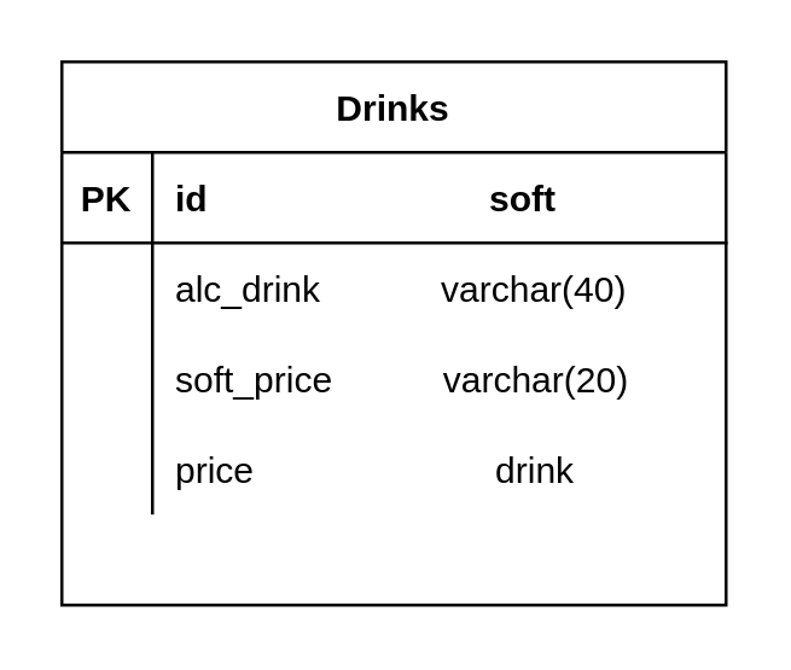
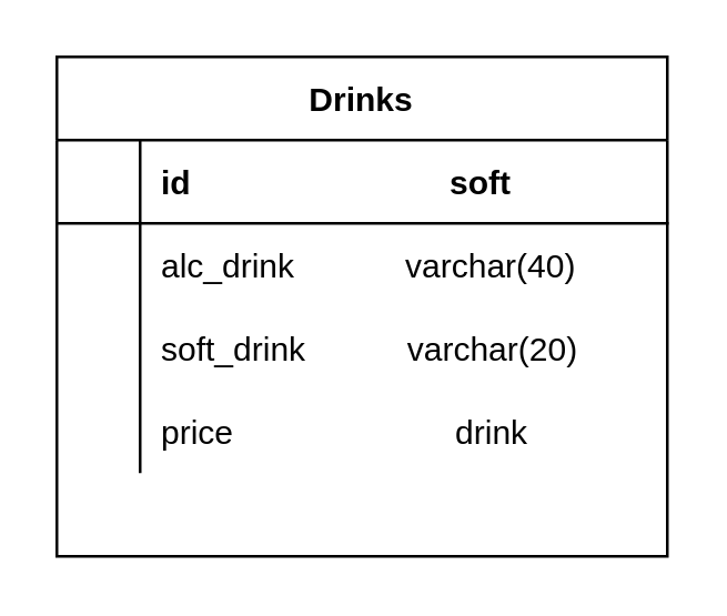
  <mxCell id="0" />
  <mxCell id="1" parent="0" />
  <mxCell id="2" value="Drinks" style="shape=table;startSize=30;container=1;collapsible=1;childLayout=tableLayout;fixedRows=1;rowLines=0;fontStyle=1;align=center;resizeLast=1;" vertex="1" parent="1"><mxGeometry x="20" y="20" width="220" height="180" as="geometry" /></mxCell>
  <mxCell id="3" value="" style="shape=partialRectangle;collapsible=0;dropTarget=0;pointerEvents=0;fillColor=none;top=0;left=0;bottom=1;right=0;points=[[0,0.5],[1,0.5]];portConstraint=eastwest;" vertex="1" parent="2"><mxGeometry y="30" width="220" height="30" as="geometry" /></mxCell>
- <mxCell id="4" value="PK" style="shape=partialRectangle;connectable=0;fillColor=none;top=0;left=0;bottom=0;right=0;fontStyle=1;overflow=hidden;" vertex="1" parent="3"><mxGeometry width="30" height="30" as="geometry" /></mxCell>
  <mxCell id="5" value="id                            soft                             " style="shape=partialRectangle;connectable=0;fillColor=none;top=0;left=0;bottom=0;right=0;align=left;spacingLeft=6;fontStyle=1;overflow=hidden;" vertex="1" parent="3"><mxGeometry x="30" width="190" height="30" as="geometry" /></mxCell>
  <mxCell id="6" value="" style="shape=partialRectangle;collapsible=0;dropTarget=0;pointerEvents=0;fillColor=none;top=0;left=0;bottom=0;right=0;points=[[0,0.5],[1,0.5]];portConstraint=eastwest;" vertex="1" parent="2"><mxGeometry y="60" width="220" height="30" as="geometry" /></mxCell>
  <mxCell id="7" value="" style="shape=partialRectangle;connectable=0;fillColor=none;top=0;left=0;bottom=0;right=0;editable=1;overflow=hidden;" vertex="1" parent="6"><mxGeometry width="30" height="30" as="geometry" /></mxCell>
  <mxCell id="8" value="alc_drink            varchar(40)" style="shape=partialRectangle;connectable=0;fillColor=none;top=0;left=0;bottom=0;right=0;align=left;spacingLeft=6;overflow=hidden;" vertex="1" parent="6"><mxGeometry x="30" width="190" height="30" as="geometry" /></mxCell>
  <mxCell id="9" value="" style="shape=partialRectangle;collapsible=0;dropTarget=0;pointerEvents=0;fillColor=none;top=0;left=0;bottom=0;right=0;points=[[0,0.5],[1,0.5]];portConstraint=eastwest;" vertex="1" parent="2"><mxGeometry y="90" width="220" height="30" as="geometry" /></mxCell>
  <mxCell id="10" value="" style="shape=partialRectangle;connectable=0;fillColor=none;top=0;left=0;bottom=0;right=0;editable=1;overflow=hidden;" vertex="1" parent="9"><mxGeometry width="30" height="30" as="geometry" /></mxCell>
- <mxCell id="11" value="soft_price           varchar(20)" style="shape=partialRectangle;connectable=0;fillColor=none;top=0;left=0;bottom=0;right=0;align=left;spacingLeft=6;overflow=hidden;" vertex="1" parent="9"><mxGeometry x="30" width="190" height="30" as="geometry" /></mxCell>
+ <mxCell id="11" value="soft_drink           varchar(20)" style="shape=partialRectangle;connectable=0;fillColor=none;top=0;left=0;bottom=0;right=0;align=left;spacingLeft=6;overflow=hidden;" vertex="1" parent="9"><mxGeometry x="30" width="190" height="30" as="geometry" /></mxCell>
  <mxCell id="12" value="" style="shape=partialRectangle;collapsible=0;dropTarget=0;pointerEvents=0;fillColor=none;top=0;left=0;bottom=0;right=0;points=[[0,0.5],[1,0.5]];portConstraint=eastwest;" vertex="1" parent="2"><mxGeometry y="120" width="220" height="30" as="geometry" /></mxCell>
  <mxCell id="13" value="" style="shape=partialRectangle;connectable=0;fillColor=none;top=0;left=0;bottom=0;right=0;editable=1;overflow=hidden;" vertex="1" parent="12"><mxGeometry width="30" height="30" as="geometry" /></mxCell>
  <mxCell id="14" value="price                        drink" style="shape=partialRectangle;connectable=0;fillColor=none;top=0;left=0;bottom=0;right=0;align=left;spacingLeft=6;overflow=hidden;" vertex="1" parent="12"><mxGeometry x="30" width="190" height="30" as="geometry" /></mxCell>
